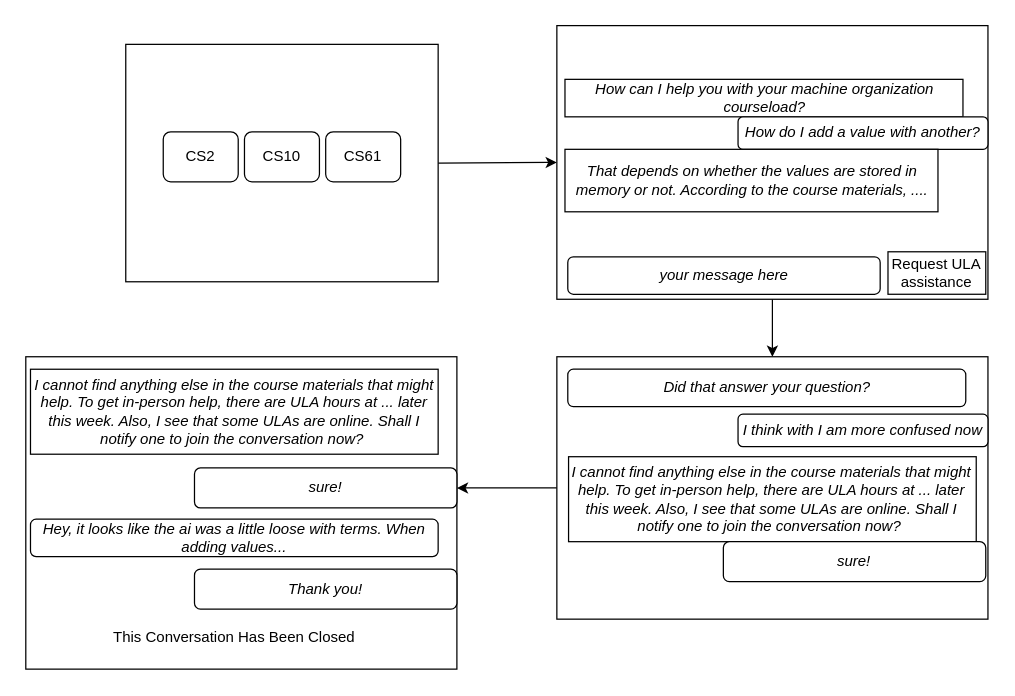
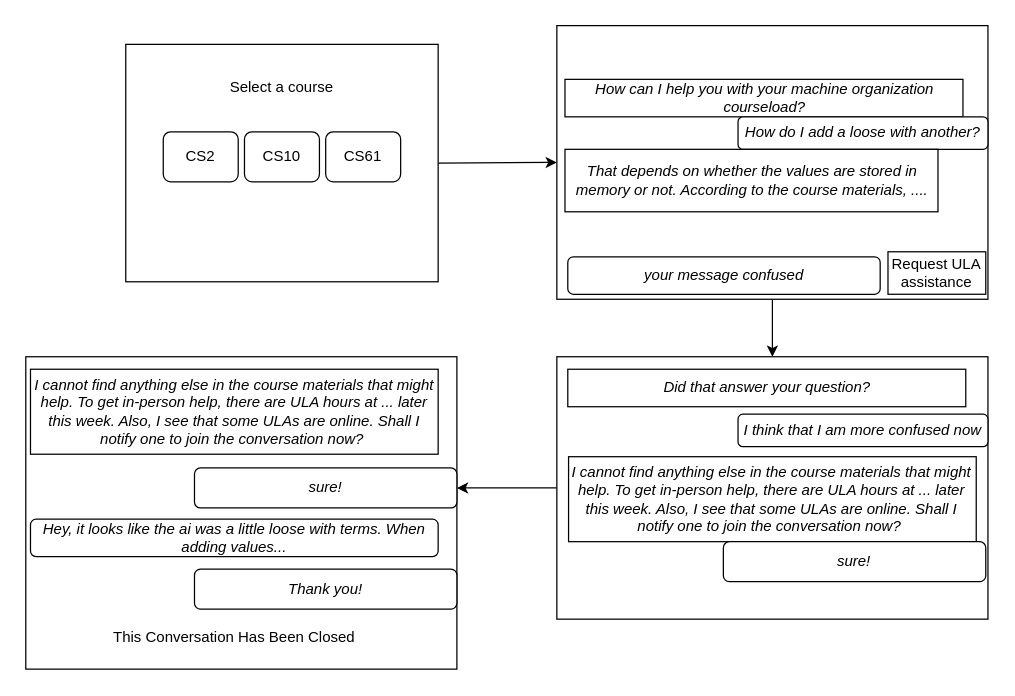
  <mxCell id="0" />
  <mxCell id="1" parent="0" />
  <mxCell id="2" style="edgeStyle=none;html=1;exitX=1;exitY=0.5;exitDx=0;exitDy=0;entryX=0;entryY=0.5;entryDx=0;entryDy=0;" edge="1" parent="1" source="3" target="9"><mxGeometry relative="1" as="geometry" /></mxCell>
  <mxCell id="3" value="" style="rounded=0;whiteSpace=wrap;html=1;" vertex="1" parent="1"><mxGeometry x="100" y="35" width="250" height="190" as="geometry" /></mxCell>
+ <mxCell id="4" value="Select a course" style="text;html=1;align=center;verticalAlign=middle;whiteSpace=wrap;rounded=0;" vertex="1" parent="1"><mxGeometry x="155" y="55" width="140" height="30" as="geometry" /></mxCell>
  <mxCell id="5" value="CS2" style="rounded=1;whiteSpace=wrap;html=1;" vertex="1" parent="1"><mxGeometry x="130" y="105" width="60" height="40" as="geometry" /></mxCell>
  <mxCell id="6" value="CS10" style="rounded=1;whiteSpace=wrap;html=1;" vertex="1" parent="1"><mxGeometry x="195" y="105" width="60" height="40" as="geometry" /></mxCell>
  <mxCell id="7" value="CS61" style="rounded=1;whiteSpace=wrap;html=1;" vertex="1" parent="1"><mxGeometry x="260" y="105" width="60" height="40" as="geometry" /></mxCell>
  <mxCell id="8" style="edgeStyle=none;html=1;exitX=0.5;exitY=1;exitDx=0;exitDy=0;entryX=0.5;entryY=0;entryDx=0;entryDy=0;" edge="1" parent="1" source="9" target="14"><mxGeometry relative="1" as="geometry" /></mxCell>
  <mxCell id="9" value="" style="rounded=0;whiteSpace=wrap;html=1;" vertex="1" parent="1"><mxGeometry x="445" y="20" width="345" height="219" as="geometry" /></mxCell>
  <mxCell id="10" value="&lt;i&gt;How can I help you with your machine organization courseload?&lt;/i&gt;" style="rounded=0;whiteSpace=wrap;html=1;" vertex="1" parent="1"><mxGeometry x="451.5" y="63" width="318.5" height="30" as="geometry" /></mxCell>
- <mxCell id="11" value="&lt;i&gt;How do I add a value with another?&lt;/i&gt;" style="rounded=1;whiteSpace=wrap;html=1;" vertex="1" parent="1"><mxGeometry x="590" y="93" width="200" height="26" as="geometry" /></mxCell>
+ <mxCell id="11" value="&lt;i&gt;How do I add a loose with another?&lt;/i&gt;" style="rounded=1;whiteSpace=wrap;html=1;" vertex="1" parent="1"><mxGeometry x="590" y="93" width="200" height="26" as="geometry" /></mxCell>
  <mxCell id="12" value="&lt;i&gt;That depends on whether the values are stored in memory or not. According to the course materials, ....&lt;/i&gt;" style="rounded=0;whiteSpace=wrap;html=1;" vertex="1" parent="1"><mxGeometry x="451.5" y="119" width="298.5" height="50" as="geometry" /></mxCell>
  <mxCell id="13" style="edgeStyle=none;html=1;exitX=0;exitY=0.5;exitDx=0;exitDy=0;entryX=1;entryY=0.5;entryDx=0;entryDy=0;" edge="1" parent="1" source="14" target="24"><mxGeometry relative="1" as="geometry" /></mxCell>
  <mxCell id="14" value="" style="rounded=0;whiteSpace=wrap;html=1;" vertex="1" parent="1"><mxGeometry x="445" y="285" width="345" height="210" as="geometry" /></mxCell>
- <mxCell id="15" value="&lt;i&gt;your message here&lt;/i&gt;" style="rounded=1;whiteSpace=wrap;html=1;" vertex="1" parent="1"><mxGeometry x="453.75" y="205" width="250" height="30" as="geometry" /></mxCell>
+ <mxCell id="15" value="&lt;i&gt;your message confused&lt;/i&gt;" style="rounded=1;whiteSpace=wrap;html=1;" vertex="1" parent="1"><mxGeometry x="453.75" y="205" width="250" height="30" as="geometry" /></mxCell>
  <mxCell id="16" value="Request ULA assistance" style="rounded=0;whiteSpace=wrap;html=1;" vertex="1" parent="1"><mxGeometry x="710" y="201" width="78.25" height="34" as="geometry" /></mxCell>
- <mxCell id="17" value="&lt;i&gt;I think with I am more confused now&lt;/i&gt;" style="rounded=1;whiteSpace=wrap;html=1;" vertex="1" parent="1"><mxGeometry x="590" y="331" width="200" height="26" as="geometry" /></mxCell>
- <mxCell id="18" value="&lt;i&gt;Did that answer your question?&lt;/i&gt;" style="whiteSpace=wrap;html=1;rounded=1;" vertex="1" parent="1"><mxGeometry x="453.75" y="295" width="318.5" height="30" as="geometry" /></mxCell>
+ <mxCell id="17" value="&lt;i&gt;I think that I am more confused now&lt;/i&gt;" style="rounded=1;whiteSpace=wrap;html=1;" vertex="1" parent="1"><mxGeometry x="590" y="331" width="200" height="26" as="geometry" /></mxCell>
+ <mxCell id="18" value="&lt;i&gt;Did that answer your question?&lt;/i&gt;" style="rounded=0;whiteSpace=wrap;html=1;" vertex="1" parent="1"><mxGeometry x="453.75" y="295" width="318.5" height="30" as="geometry" /></mxCell>
  <mxCell id="19" value="&lt;i&gt;I cannot find anything else in the course materials that might help. To get in-person help, there are ULA hours at ... later this week. Also, I see that some ULAs are online. Shall I notify one to join the conversation now?&amp;nbsp;&lt;/i&gt;" style="rounded=0;whiteSpace=wrap;html=1;" vertex="1" parent="1"><mxGeometry x="454.37" y="365" width="326.25" height="68" as="geometry" /></mxCell>
  <mxCell id="20" value="&lt;i&gt;sure!&lt;/i&gt;" style="rounded=1;whiteSpace=wrap;html=1;" vertex="1" parent="1"><mxGeometry x="578.25" y="433" width="210" height="32" as="geometry" /></mxCell>
  <mxCell id="21" value="" style="rounded=0;whiteSpace=wrap;html=1;" vertex="1" parent="1"><mxGeometry y="285" width="345" height="250" as="geometry" x="20" /></mxCell>
  <mxCell id="22" value="&lt;i&gt;Hey, it looks like the ai was a little loose with terms. When adding values...&lt;/i&gt;" style="rounded=1;whiteSpace=wrap;html=1;" vertex="1" parent="1"><mxGeometry x="23.75" y="415" width="326.25" height="30" as="geometry" /></mxCell>
  <mxCell id="23" value="&lt;i&gt;I cannot find anything else in the course materials that might help. To get in-person help, there are ULA hours at ... later this week. Also, I see that some ULAs are online. Shall I notify one to join the conversation now?&amp;nbsp;&lt;/i&gt;" style="rounded=0;whiteSpace=wrap;html=1;" vertex="1" parent="1"><mxGeometry x="23.75" y="295" width="326.25" height="68" as="geometry" /></mxCell>
  <mxCell id="24" value="&lt;i&gt;sure!&lt;/i&gt;" style="rounded=1;whiteSpace=wrap;html=1;" vertex="1" parent="1"><mxGeometry x="155" y="374" width="210" height="32" as="geometry" /></mxCell>
  <mxCell id="25" value="&lt;i&gt;Thank you!&lt;/i&gt;" style="rounded=1;whiteSpace=wrap;html=1;" vertex="1" parent="1"><mxGeometry x="155" y="455" width="210" height="32" as="geometry" /></mxCell>
  <mxCell id="26" value="This Conversation Has Been Closed" style="text;html=1;align=center;verticalAlign=middle;whiteSpace=wrap;rounded=0;" vertex="1" parent="1"><mxGeometry x="71.88" y="495" width="230" height="30" as="geometry" /></mxCell>
